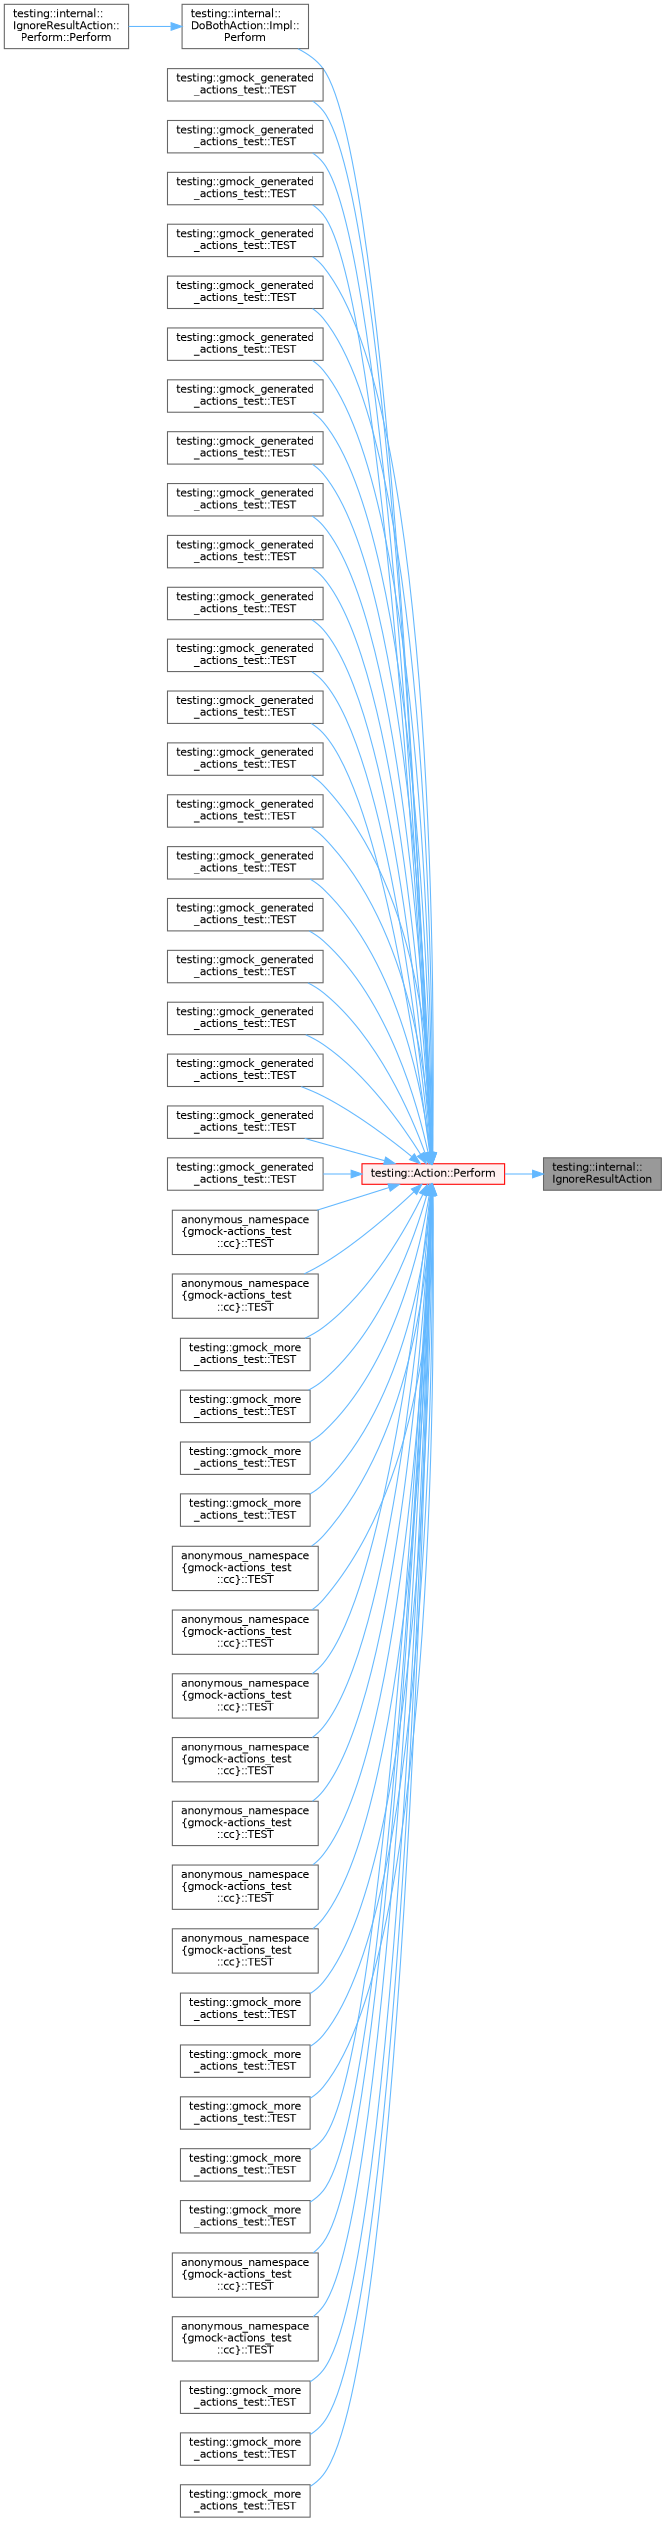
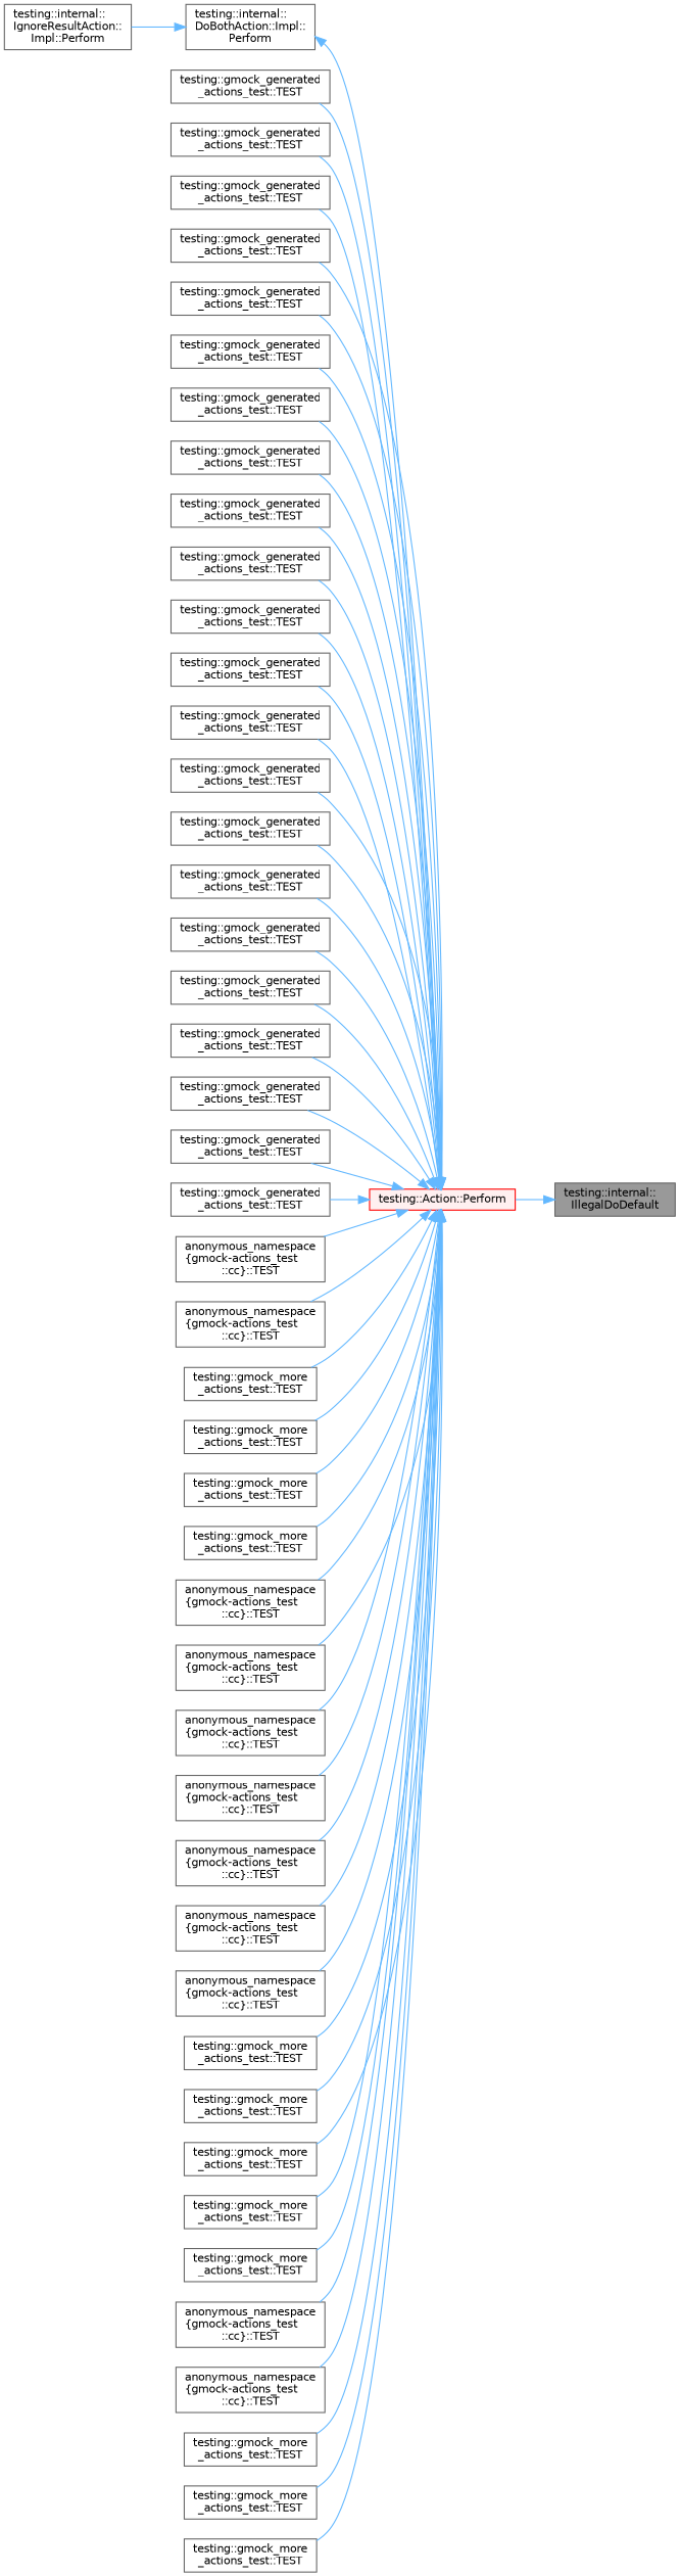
  digraph {
    rankdir=RL
    node [color=grey40 fillcolor=white fontname=Helvetica fontsize=10 shape=box style=filled]
    edge [color=steelblue1 dir=back fontname=Helvetica fontsize=10 labelfontname=Helvetica labelfontsize=10 style=solid]
-   n1 [color=gray40 fillcolor=grey60 fontcolor=black height=0.2 label="testing::internal::\lIgnoreResultAction" width=0.4]
+   n1 [color=gray40 fillcolor=grey60 fontcolor=black height=0.2 label="testing::internal::\lIllegalDoDefault" width=0.4]
    n2 [color=red fillcolor="#FFF0F0" height=0.2 label="testing::Action::Perform" width=0.4]
    n3 [height=0.2 label="testing::internal::\lDoBothAction::Impl::\lPerform" width=0.4]
    n4 [height=0.2 label="testing::gmock_generated\l_actions_test::TEST" width=0.4]
    n5 [height=0.2 label="testing::gmock_generated\l_actions_test::TEST" width=0.4]
    n6 [height=0.2 label="testing::gmock_generated\l_actions_test::TEST" width=0.4]
    n7 [height=0.2 label="testing::gmock_generated\l_actions_test::TEST" width=0.4]
    n8 [height=0.2 label="testing::gmock_generated\l_actions_test::TEST" width=0.4]
    n9 [height=0.2 label="testing::gmock_generated\l_actions_test::TEST" width=0.4]
    n10 [height=0.2 label="testing::gmock_generated\l_actions_test::TEST" width=0.4]
    n11 [height=0.2 label="testing::gmock_generated\l_actions_test::TEST" width=0.4]
    n12 [height=0.2 label="testing::gmock_generated\l_actions_test::TEST" width=0.4]
    n13 [height=0.2 label="testing::gmock_generated\l_actions_test::TEST" width=0.4]
    n14 [height=0.2 label="testing::gmock_generated\l_actions_test::TEST" width=0.4]
    n15 [height=0.2 label="testing::gmock_generated\l_actions_test::TEST" width=0.4]
    n16 [height=0.2 label="testing::gmock_generated\l_actions_test::TEST" width=0.4]
    n17 [height=0.2 label="testing::gmock_generated\l_actions_test::TEST" width=0.4]
    n18 [height=0.2 label="testing::gmock_generated\l_actions_test::TEST" width=0.4]
    n19 [height=0.2 label="testing::gmock_generated\l_actions_test::TEST" width=0.4]
    n20 [height=0.2 label="testing::gmock_generated\l_actions_test::TEST" width=0.4]
    n21 [height=0.2 label="testing::gmock_generated\l_actions_test::TEST" width=0.4]
    n22 [height=0.2 label="testing::gmock_generated\l_actions_test::TEST" width=0.4]
    n23 [height=0.2 label="testing::gmock_generated\l_actions_test::TEST" width=0.4]
    n24 [height=0.2 label="testing::gmock_generated\l_actions_test::TEST" width=0.4]
    n25 [height=0.2 label="testing::gmock_generated\l_actions_test::TEST" width=0.4]
    n26 [height=0.2 label="anonymous_namespace\l\{gmock-actions_test\l::cc\}::TEST" width=0.4]
    n27 [height=0.2 label="anonymous_namespace\l\{gmock-actions_test\l::cc\}::TEST" width=0.4]
    n28 [height=0.2 label="testing::gmock_more\l_actions_test::TEST" width=0.4]
    n29 [height=0.2 label="testing::gmock_more\l_actions_test::TEST" width=0.4]
    n30 [height=0.2 label="testing::gmock_more\l_actions_test::TEST" width=0.4]
    n31 [height=0.2 label="testing::gmock_more\l_actions_test::TEST" width=0.4]
    n32 [height=0.2 label="anonymous_namespace\l\{gmock-actions_test\l::cc\}::TEST" width=0.4]
    n33 [height=0.2 label="anonymous_namespace\l\{gmock-actions_test\l::cc\}::TEST" width=0.4]
    n34 [height=0.2 label="anonymous_namespace\l\{gmock-actions_test\l::cc\}::TEST" width=0.4]
    n35 [height=0.2 label="anonymous_namespace\l\{gmock-actions_test\l::cc\}::TEST" width=0.4]
    n36 [height=0.2 label="anonymous_namespace\l\{gmock-actions_test\l::cc\}::TEST" width=0.4]
    n37 [height=0.2 label="anonymous_namespace\l\{gmock-actions_test\l::cc\}::TEST" width=0.4]
    n38 [height=0.2 label="anonymous_namespace\l\{gmock-actions_test\l::cc\}::TEST" width=0.4]
    n39 [height=0.2 label="testing::gmock_more\l_actions_test::TEST" width=0.4]
    n40 [height=0.2 label="testing::gmock_more\l_actions_test::TEST" width=0.4]
    n41 [height=0.2 label="testing::gmock_more\l_actions_test::TEST" width=0.4]
    n42 [height=0.2 label="testing::gmock_more\l_actions_test::TEST" width=0.4]
    n43 [height=0.2 label="testing::gmock_more\l_actions_test::TEST" width=0.4]
    n44 [height=0.2 label="anonymous_namespace\l\{gmock-actions_test\l::cc\}::TEST" width=0.4]
    n45 [height=0.2 label="anonymous_namespace\l\{gmock-actions_test\l::cc\}::TEST" width=0.4]
    n46 [height=0.2 label="testing::gmock_more\l_actions_test::TEST" width=0.4]
    n47 [height=0.2 label="testing::gmock_more\l_actions_test::TEST" width=0.4]
    n48 [height=0.2 label="testing::gmock_more\l_actions_test::TEST" width=0.4]
-   n49 [height=0.2 label="testing::internal::\lIgnoreResultAction::\lPerform::Perform" width=0.4]
+   n49 [height=0.2 label="testing::internal::\lIgnoreResultAction::\lImpl::Perform" width=0.4]
    n1 -> n2
-   n2 -> n3
+   n3 -> n2
    n2 -> n4
    n2 -> n5
    n2 -> n6
    n2 -> n7
    n2 -> n8
    n2 -> n9
    n2 -> n10
    n2 -> n11
    n2 -> n12
    n2 -> n13
    n2 -> n14
    n2 -> n15
    n2 -> n16
    n2 -> n17
    n2 -> n18
    n2 -> n19
    n2 -> n20
    n2 -> n21
    n2 -> n22
    n2 -> n23
    n2 -> n24
    n2 -> n25
    n2 -> n26
    n2 -> n27
    n2 -> n28
    n2 -> n29
    n2 -> n30
    n2 -> n31
    n2 -> n32
    n2 -> n33
    n2 -> n34
    n2 -> n35
    n2 -> n36
    n2 -> n37
    n2 -> n38
    n2 -> n39
    n2 -> n40
    n2 -> n41
    n2 -> n42
    n2 -> n43
    n2 -> n44
    n2 -> n45
    n2 -> n46
    n2 -> n47
    n2 -> n48
    n3 -> n49
  }
